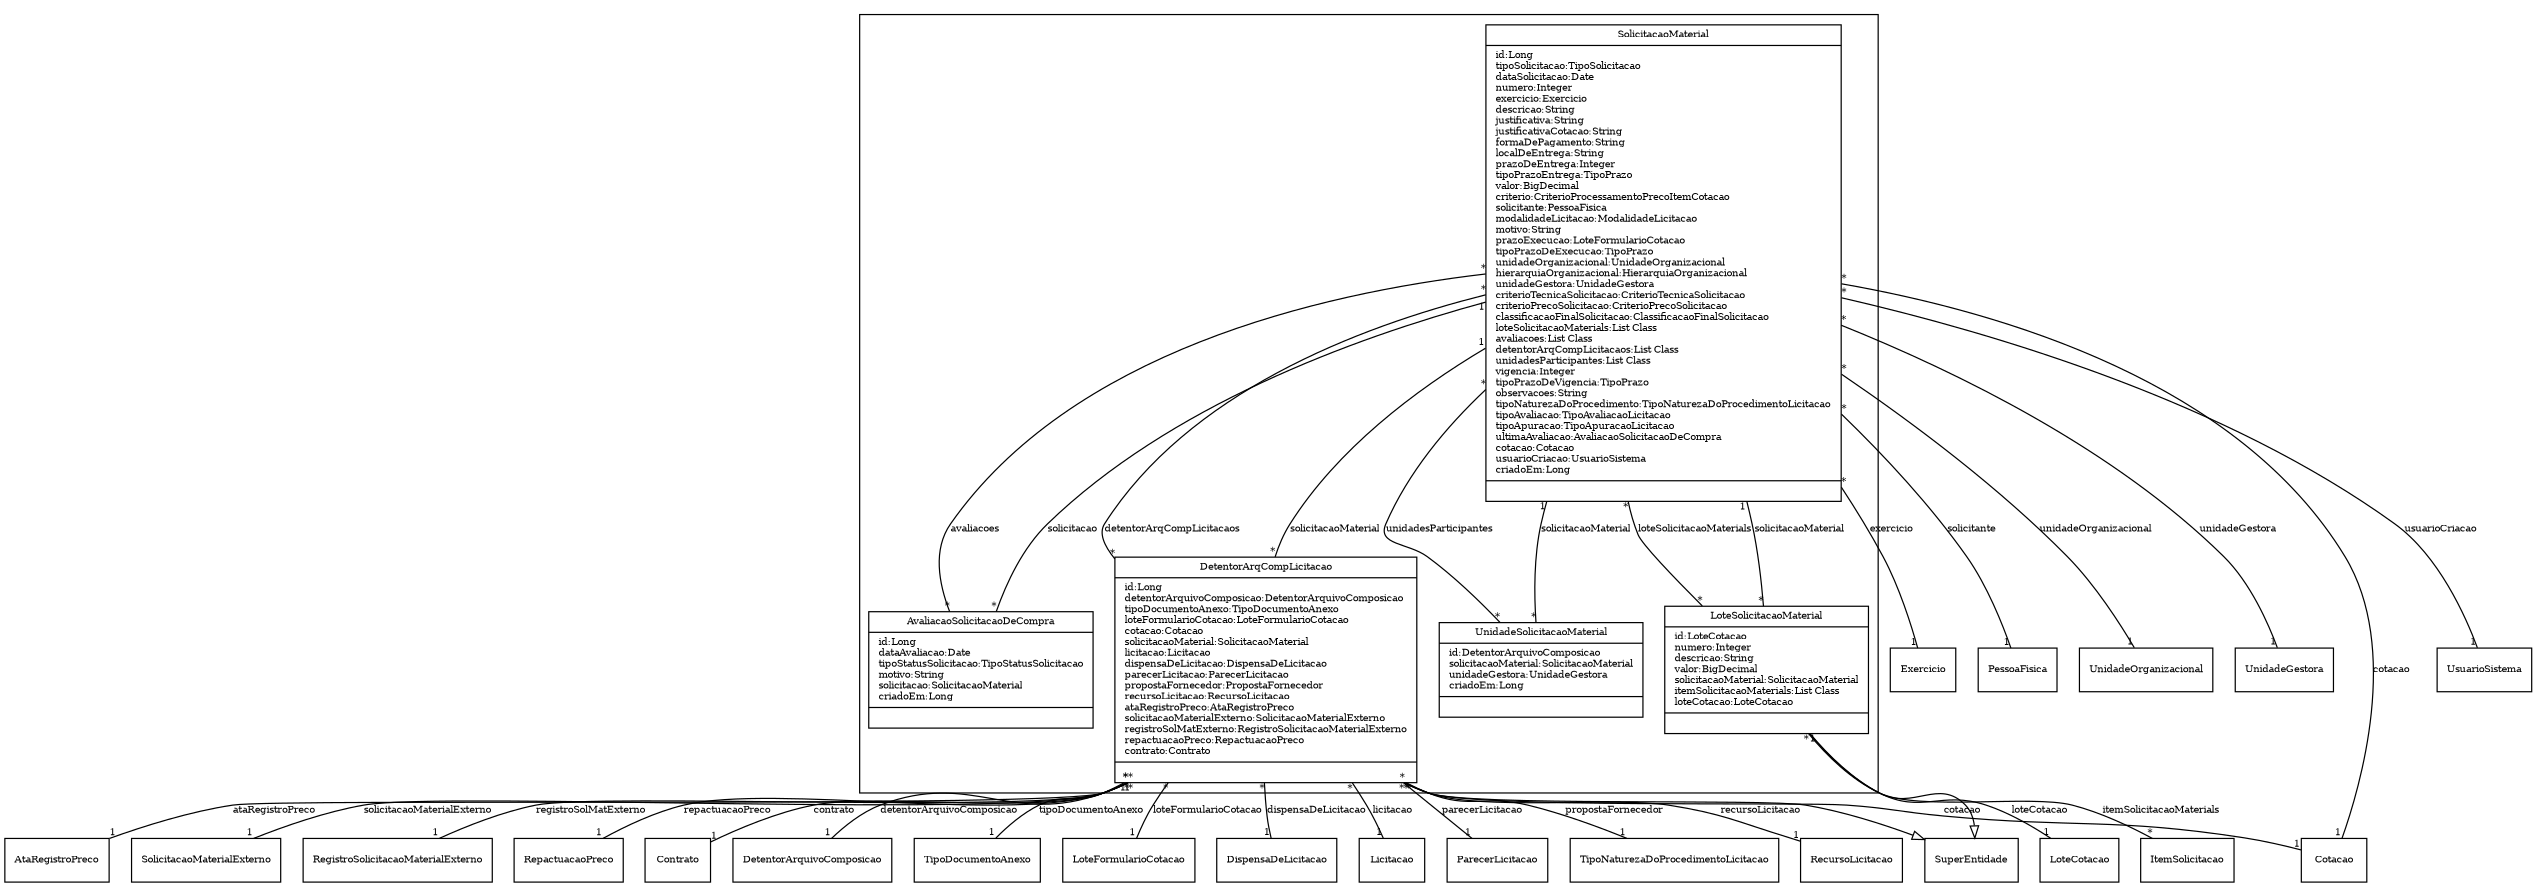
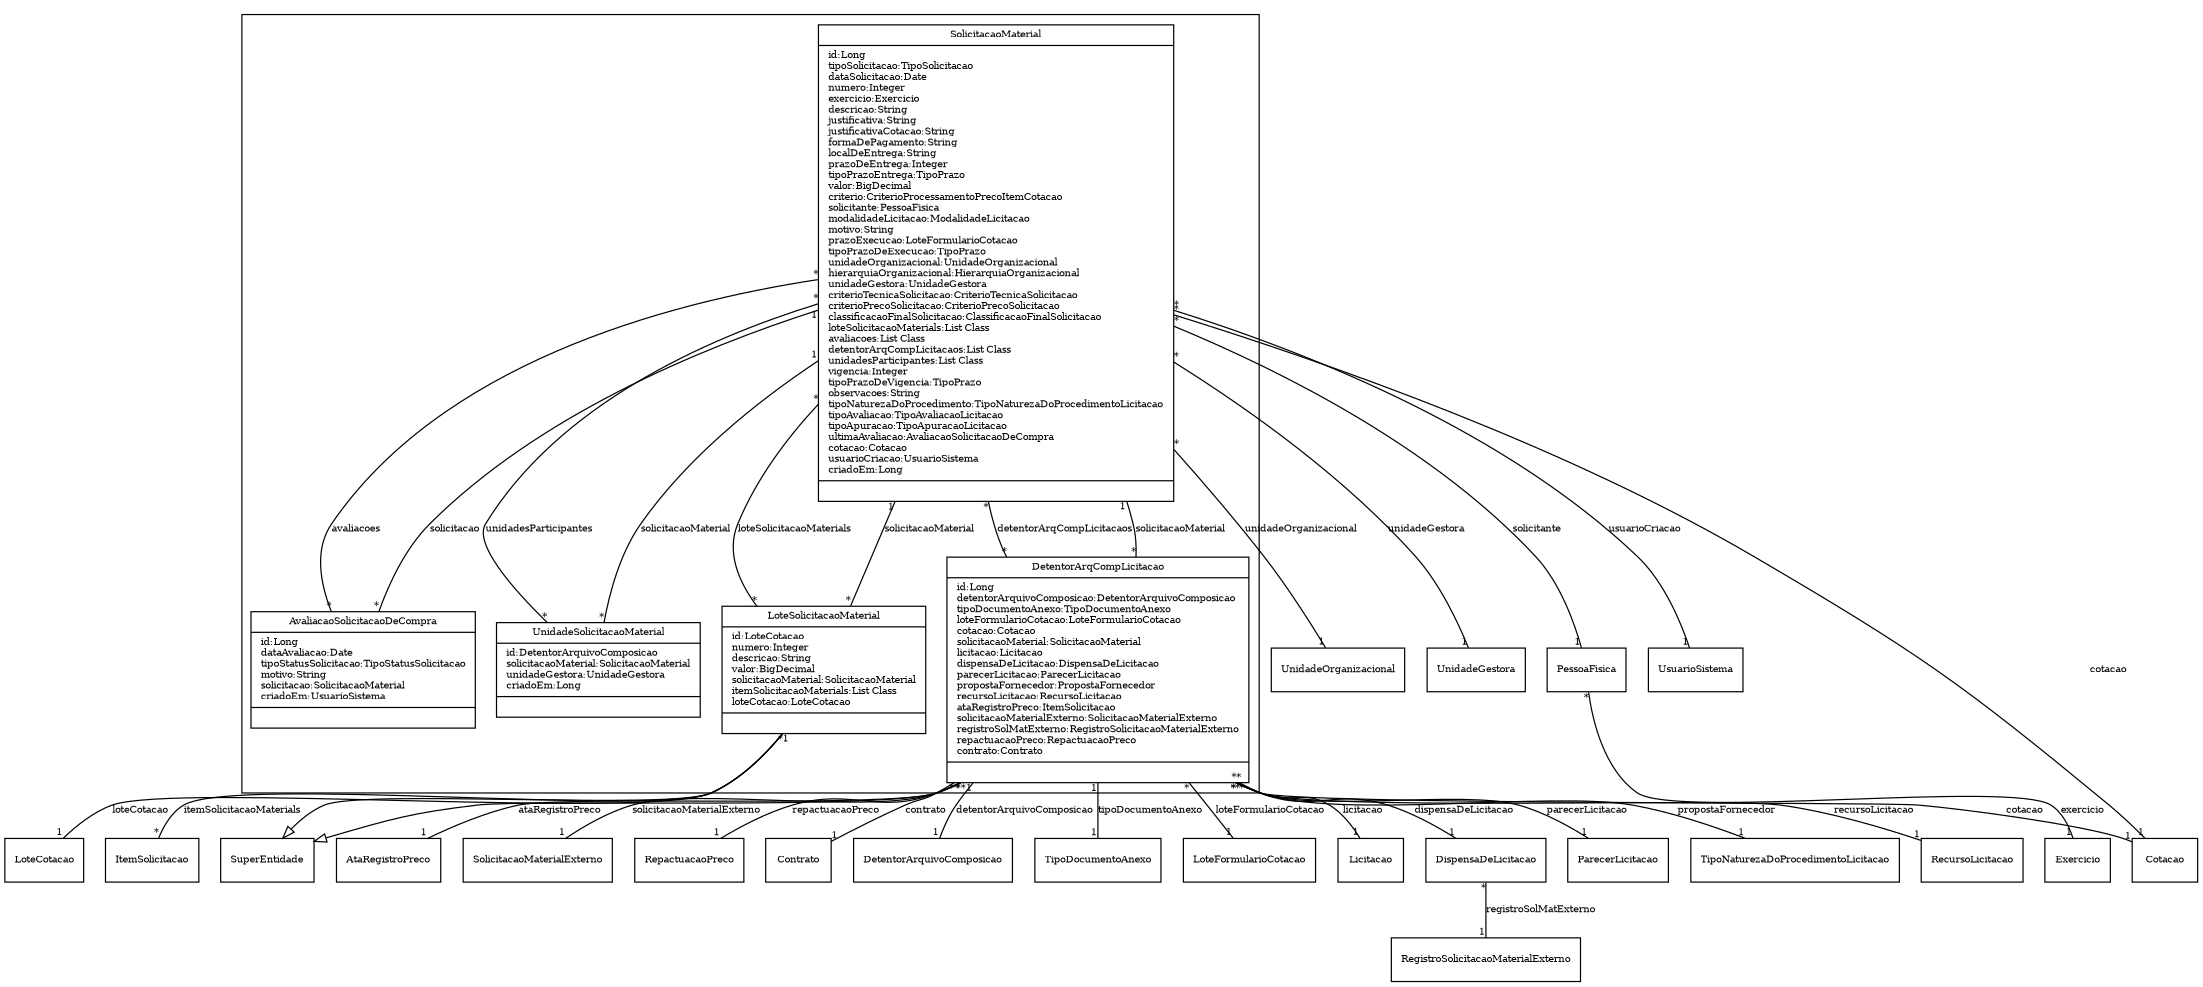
  digraph {
    fontname="Times-Roman"
    fontsize=8
    node [fontname="Times-Roman" fontsize=8 shape=record]
    edge [arrowhead=none fontname="Times-Roman" fontsize=8 headlabel=1 taillabel="*"]
    n1 [label="{SolicitacaoMaterial|id:Long\ltipoSolicitacao:TipoSolicitacao\ldataSolicitacao:Date\lnumero:Integer\lexercicio:Exercicio\ldescricao:String\ljustificativa:String\ljustificativaCotacao:String\lformaDePagamento:String\llocalDeEntrega:String\lprazoDeEntrega:Integer\ltipoPrazoEntrega:TipoPrazo\lvalor:BigDecimal\lcriterio:CriterioProcessamentoPrecoItemCotacao\lsolicitante:PessoaFisica\lmodalidadeLicitacao:ModalidadeLicitacao\lmotivo:String\lprazoExecucao:LoteFormularioCotacao\ltipoPrazoDeExecucao:TipoPrazo\lunidadeOrganizacional:UnidadeOrganizacional\lhierarquiaOrganizacional:HierarquiaOrganizacional\lunidadeGestora:UnidadeGestora\lcriterioTecnicaSolicitacao:CriterioTecnicaSolicitacao\lcriterioPrecoSolicitacao:CriterioPrecoSolicitacao\lclassificacaoFinalSolicitacao:ClassificacaoFinalSolicitacao\lloteSolicitacaoMaterials:List Class\lavaliacoes:List Class\ldetentorArqCompLicitacaos:List Class\lunidadesParticipantes:List Class\lvigencia:Integer\ltipoPrazoDeVigencia:TipoPrazo\lobservacoes:String\ltipoNaturezaDoProcedimento:TipoNaturezaDoProcedimentoLicitacao\ltipoAvaliacao:TipoAvaliacaoLicitacao\ltipoApuracao:TipoApuracaoLicitacao\lultimaAvaliacao:AvaliacaoSolicitacaoDeCompra\lcotacao:Cotacao\lusuarioCriacao:UsuarioSistema\lcriadoEm:Long\l|\l}"]
    n2 [label="{LoteSolicitacaoMaterial|id:LoteCotacao\lnumero:Integer\ldescricao:String\lvalor:BigDecimal\lsolicitacaoMaterial:SolicitacaoMaterial\litemSolicitacaoMaterials:List Class\lloteCotacao:LoteCotacao\l|\l}"]
-   n3 [label="{AvaliacaoSolicitacaoDeCompra|id:Long\ldataAvaliacao:Date\ltipoStatusSolicitacao:TipoStatusSolicitacao\lmotivo:String\lsolicitacao:SolicitacaoMaterial\lcriadoEm:Long\l|\l}"]
-   n4 [label="{DetentorArqCompLicitacao|id:Long\ldetentorArquivoComposicao:DetentorArquivoComposicao\ltipoDocumentoAnexo:TipoDocumentoAnexo\lloteFormularioCotacao:LoteFormularioCotacao\lcotacao:Cotacao\lsolicitacaoMaterial:SolicitacaoMaterial\llicitacao:Licitacao\ldispensaDeLicitacao:DispensaDeLicitacao\lparecerLicitacao:ParecerLicitacao\lpropostaFornecedor:PropostaFornecedor\lrecursoLicitacao:RecursoLicitacao\lataRegistroPreco:AtaRegistroPreco\lsolicitacaoMaterialExterno:SolicitacaoMaterialExterno\lregistroSolMatExterno:RegistroSolicitacaoMaterialExterno\lrepactuacaoPreco:RepactuacaoPreco\lcontrato:Contrato\l|\l}"]
+   n3 [label="{AvaliacaoSolicitacaoDeCompra|id:Long\ldataAvaliacao:Date\ltipoStatusSolicitacao:TipoStatusSolicitacao\lmotivo:String\lsolicitacao:SolicitacaoMaterial\lcriadoEm:UsuarioSistema\l|\l}"]
+   n4 [label="{DetentorArqCompLicitacao|id:Long\ldetentorArquivoComposicao:DetentorArquivoComposicao\ltipoDocumentoAnexo:TipoDocumentoAnexo\lloteFormularioCotacao:LoteFormularioCotacao\lcotacao:Cotacao\lsolicitacaoMaterial:SolicitacaoMaterial\llicitacao:Licitacao\ldispensaDeLicitacao:DispensaDeLicitacao\lparecerLicitacao:ParecerLicitacao\lpropostaFornecedor:PropostaFornecedor\lrecursoLicitacao:RecursoLicitacao\lataRegistroPreco:ItemSolicitacao\lsolicitacaoMaterialExterno:SolicitacaoMaterialExterno\lregistroSolMatExterno:RegistroSolicitacaoMaterialExterno\lrepactuacaoPreco:RepactuacaoPreco\lcontrato:Contrato\l|\l}"]
    n5 [label="{UnidadeSolicitacaoMaterial|id:DetentorArquivoComposicao\lsolicitacaoMaterial:SolicitacaoMaterial\lunidadeGestora:UnidadeGestora\lcriadoEm:Long\l|\l}"]
    Exercicio
    PessoaFisica
    UnidadeOrganizacional
    UnidadeGestora
    Cotacao
    UsuarioSistema
    ItemSolicitacao
    LoteCotacao
    SuperEntidade
    DetentorArquivoComposicao
    TipoDocumentoAnexo
    LoteFormularioCotacao
    Licitacao
    DispensaDeLicitacao
    ParecerLicitacao
    n21 [label=TipoNaturezaDoProcedimentoLicitacao]
    RecursoLicitacao
    AtaRegistroPreco
    SolicitacaoMaterialExterno
    RegistroSolicitacaoMaterialExterno
    RepactuacaoPreco
    Contrato
    subgraph cluster_1 {
      n1
      n2
      n3
      n4
      n5
    }
    n1 -> n2 [headlabel="*" label=loteSolicitacaoMaterials]
    n1 -> n3 [headlabel="*" label=avaliacoes]
    n1 -> n4 [headlabel="*" label=detentorArqCompLicitacaos]
    n1 -> n5 [headlabel="*" label=unidadesParticipantes]
-   n1 -> Exercicio [label=exercicio]
+   PessoaFisica -> Exercicio [label=exercicio]
    n1 -> PessoaFisica [label=solicitante]
    n1 -> UnidadeOrganizacional [label=unidadeOrganizacional]
    n1 -> UnidadeGestora [label=unidadeGestora]
    n1 -> Cotacao [label=cotacao]
    n1 -> UsuarioSistema [label=usuarioCriacao]
    n2 -> n1 [label=solicitacaoMaterial]
    n2 -> ItemSolicitacao [headlabel="*" label=itemSolicitacaoMaterials]
    n2 -> LoteCotacao [label=loteCotacao taillabel=1]
    n2 -> SuperEntidade [arrowhead=empty headlabel="" taillabel=""]
    n3 -> n1 [label=solicitacao]
    n4 -> n1 [label=solicitacaoMaterial]
    n4 -> Cotacao [label=cotacao]
    n4 -> SuperEntidade [arrowhead=empty headlabel="" taillabel=""]
    n4 -> DetentorArquivoComposicao [label=detentorArquivoComposicao taillabel=1]
    n4 -> TipoDocumentoAnexo [label=tipoDocumentoAnexo taillabel=1]
    n4 -> LoteFormularioCotacao [label=loteFormularioCotacao]
    n4 -> Licitacao [label=licitacao]
    n4 -> DispensaDeLicitacao [label=dispensaDeLicitacao]
    n4 -> ParecerLicitacao [label=parecerLicitacao]
    n4 -> n21 [label=propostaFornecedor]
    n4 -> RecursoLicitacao [label=recursoLicitacao]
    n4 -> AtaRegistroPreco [label=ataRegistroPreco]
    n4 -> SolicitacaoMaterialExterno [label=solicitacaoMaterialExterno]
-   n4 -> RegistroSolicitacaoMaterialExterno [label=registroSolMatExterno]
+   DispensaDeLicitacao -> RegistroSolicitacaoMaterialExterno [label=registroSolMatExterno]
    n4 -> RepactuacaoPreco [label=repactuacaoPreco]
    n4 -> Contrato [label=contrato]
    n5 -> n1 [label=solicitacaoMaterial]
  }
